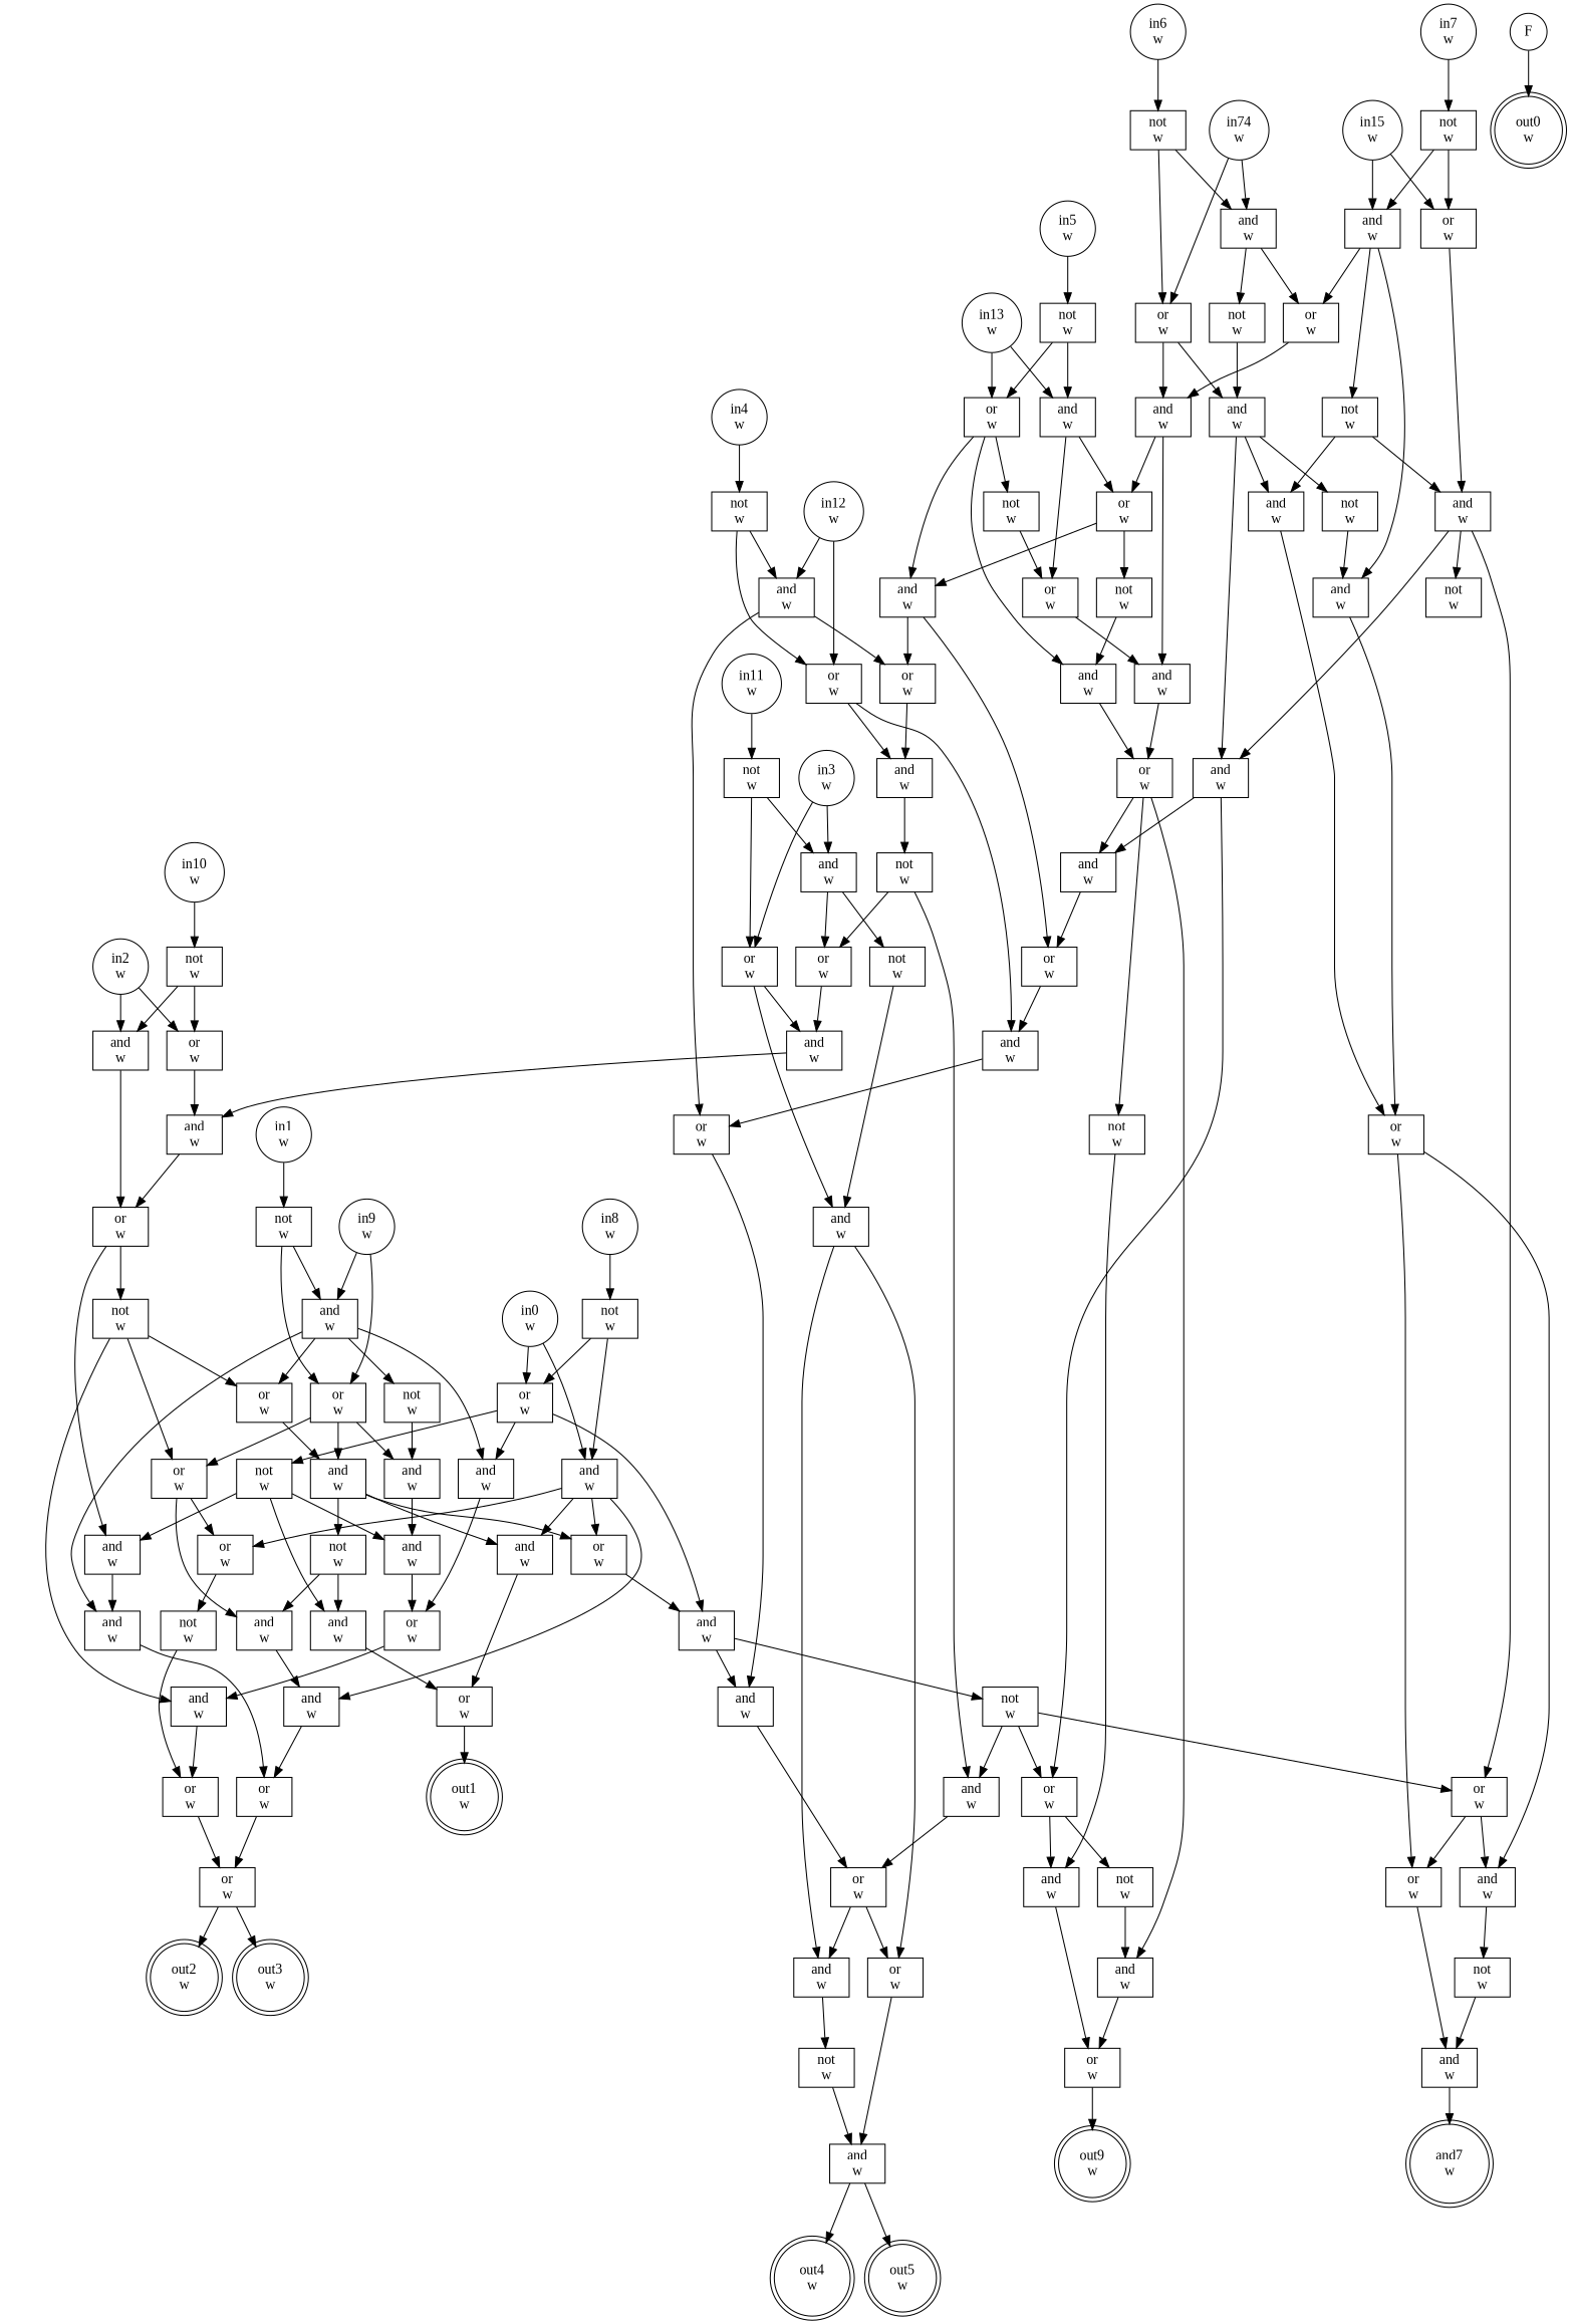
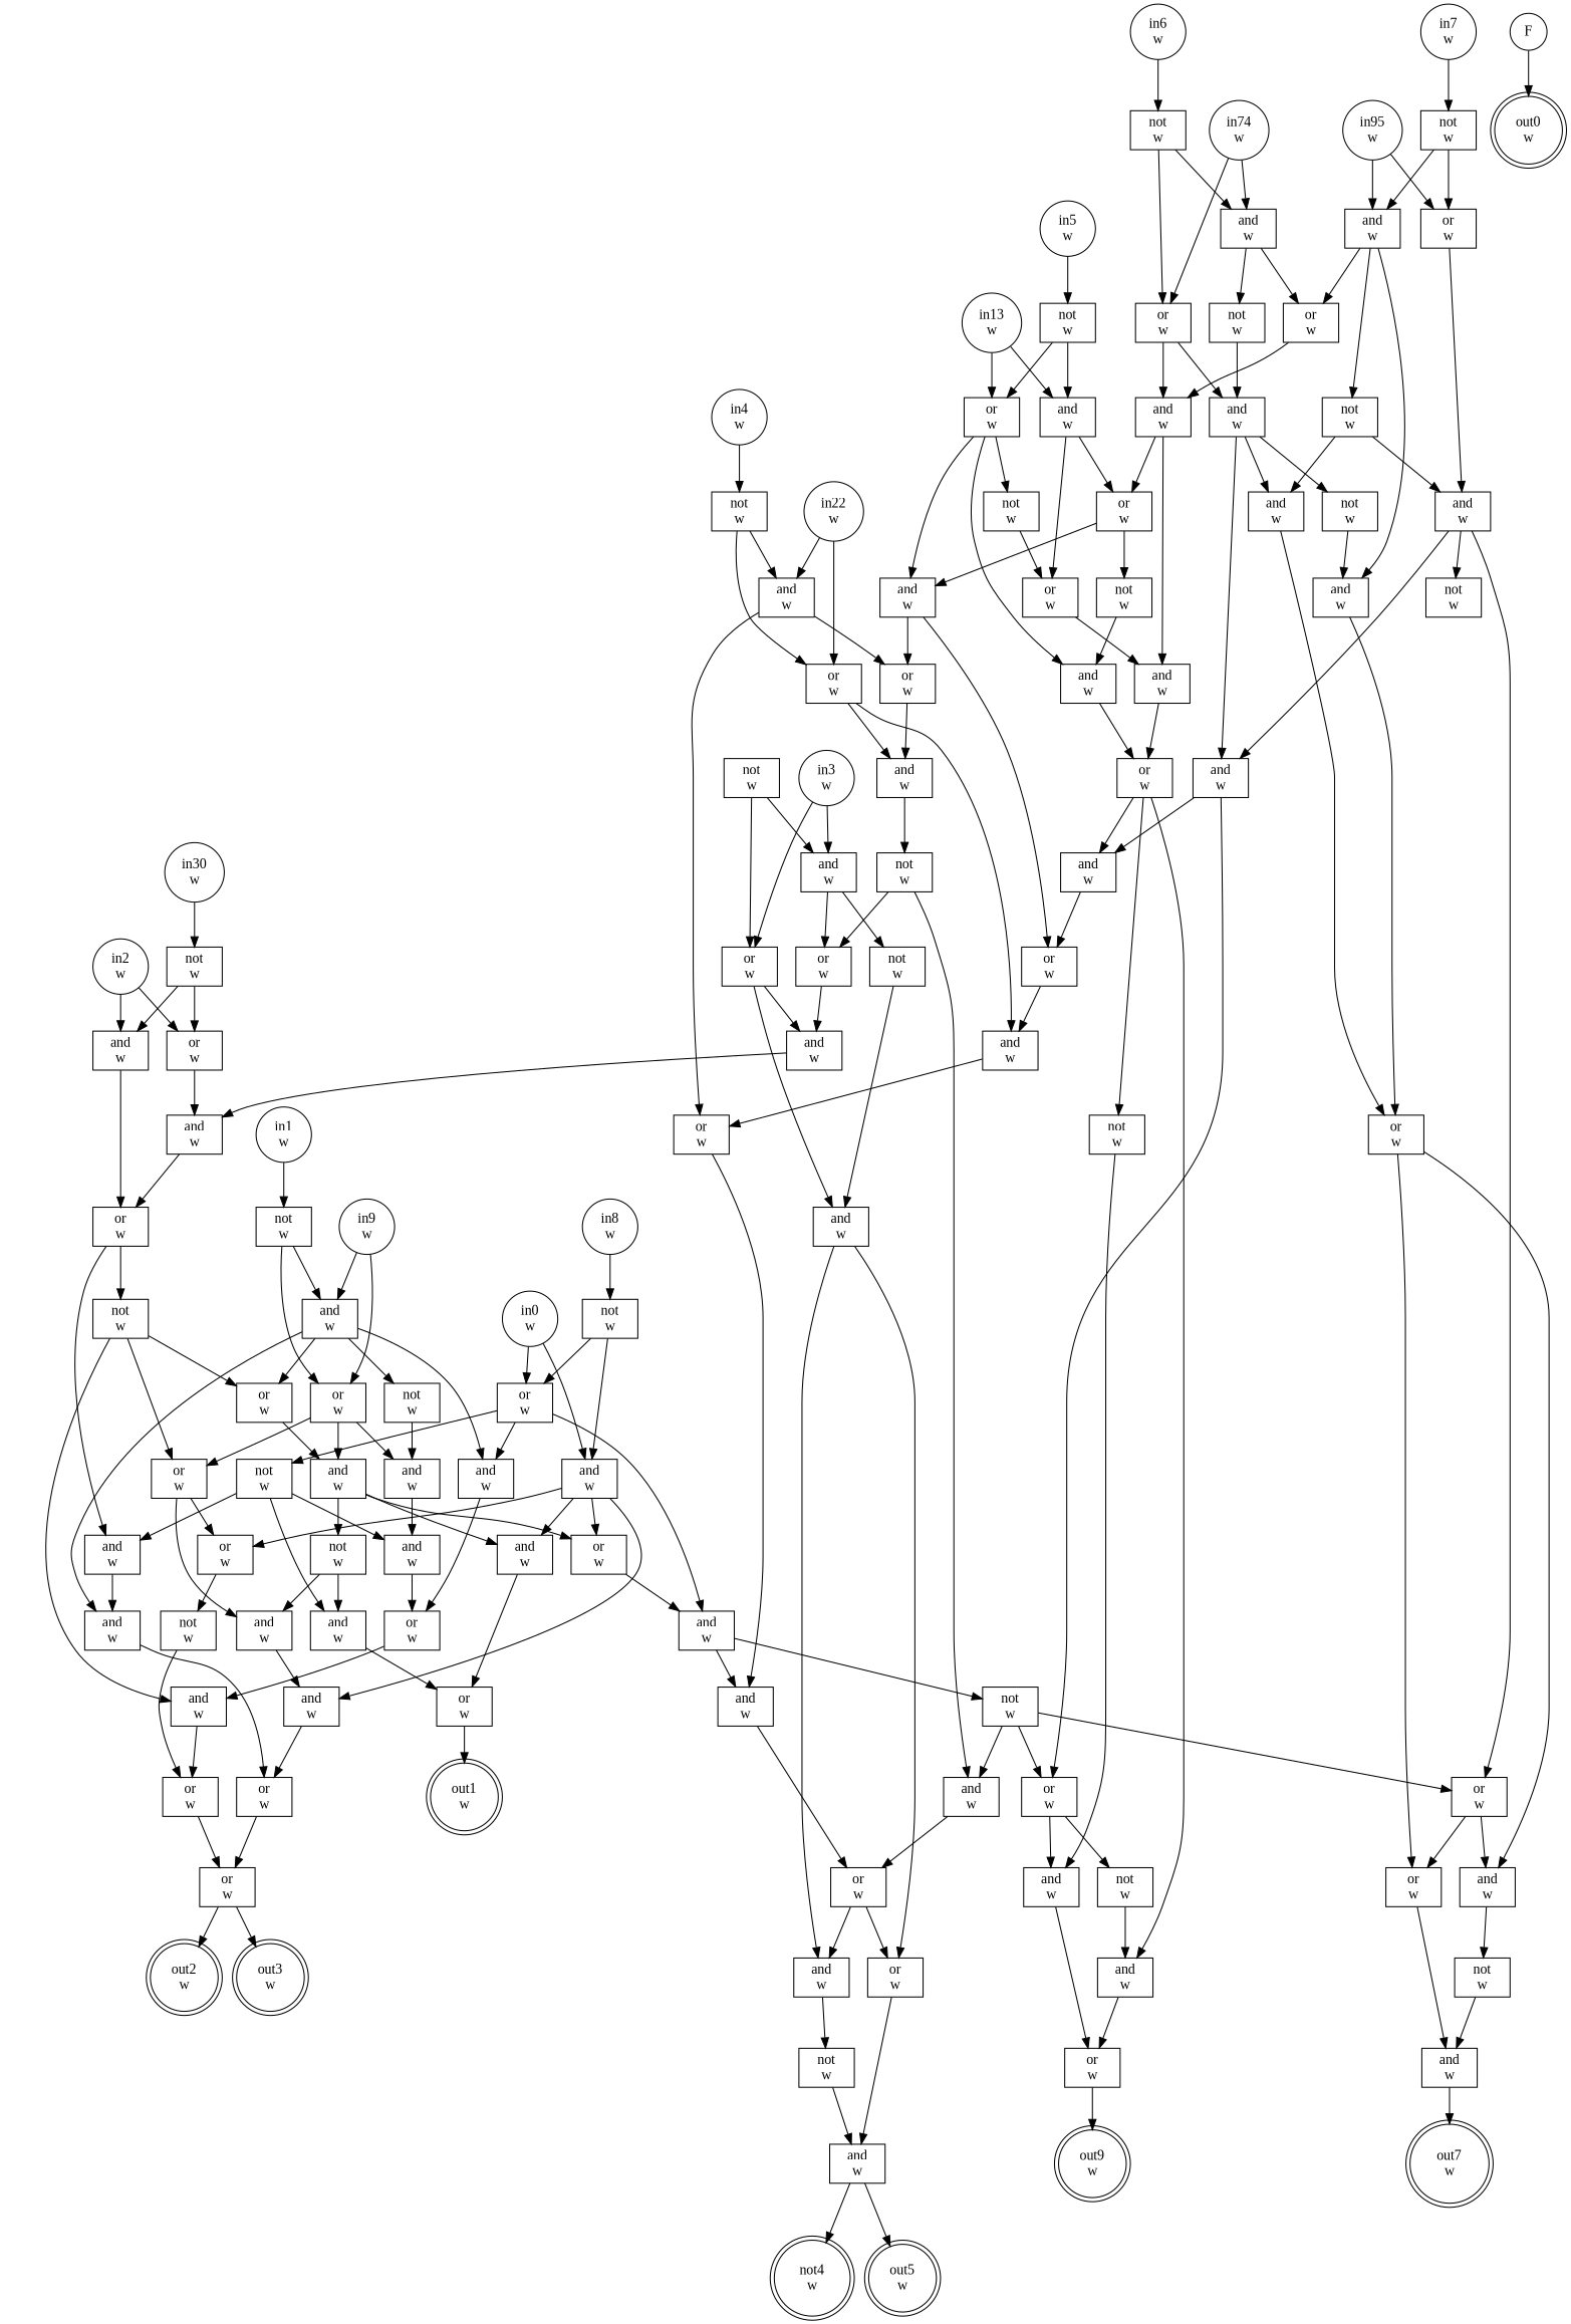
  digraph {
    fontname="Liberation Serif"
    node [fillcolor=white fontname="Liberation Serif" shape=rect style=filled]
    edge [fontcolor=forestgreen fontname="Liberation Serif"]
    n1 [label="in0\nw" shape=circle]
    n2 [label="and\nw"]
    n3 [label="or\nw"]
    n4 [label="or\nw"]
    n5 [label="or\nw"]
    n6 [label="and\nw"]
    n7 [label="and\nw"]
    n8 [label="and\nw"]
    n9 [label="and\nw"]
    n10 [label="not\nw"]
    n11 [label="in1\nw" shape=circle]
    n12 [label="not\nw"]
    n13 [label="or\nw"]
    n14 [label="and\nw"]
    n15 [label="in2\nw" shape=circle]
    n16 [label="or\nw"]
    n17 [label="and\nw"]
    n18 [label="and\nw"]
    n19 [label="or\nw"]
    n20 [label="in3\nw" shape=circle]
    n21 [label="and\nw"]
    n22 [label="or\nw"]
    n23 [label="or\nw"]
    n24 [label="not\nw"]
    n25 [label="and\nw"]
    n26 [label="and\nw"]
    n27 [label="in4\nw" shape=circle]
    n28 [label="not\nw"]
    n29 [label="and\nw"]
    n30 [label="or\nw"]
    n31 [label="in5\nw" shape=circle]
    n32 [label="not\nw"]
    n33 [label="or\nw"]
    n34 [label="and\nw"]
    n35 [label="in6\nw" shape=circle]
    n36 [label="not\nw"]
    n37 [label="and\nw"]
    n38 [label="or\nw"]
    n39 [label="in7\nw" shape=circle]
    n40 [label="not\nw"]
    n41 [label="and\nw"]
    n42 [label="or\nw"]
    n43 [label="in8\nw" shape=circle]
    n44 [label="not\nw"]
    n45 [label="in9\nw" shape=circle]
    n46 [label="or\nw"]
    n47 [label="and\nw"]
    n48 [label="and\nw"]
    n49 [label="or\nw"]
    n50 [label="not\nw"]
    n51 [label="and\nw"]
-   n52 [label="in10\nw" shape=circle]
+   n52 [label="in30\nw" shape=circle]
    n53 [label="not\nw"]
-   n54 [label="in11\nw" shape=circle]
    n55 [label="not\nw"]
-   n56 [label="in12\nw" shape=circle]
+   n56 [label="in22\nw" shape=circle]
    n57 [label="or\nw"]
    n58 [label="or\nw"]
    n59 [label="and\nw"]
    n60 [label="and\nw"]
    n61 [label="in13\nw" shape=circle]
    n62 [label="not\nw"]
    n63 [label="and\nw"]
    n64 [label="and\nw"]
    n65 [label="or\nw"]
    n66 [label="or\nw"]
    n67 [label="in74\nw" shape=circle]
    n68 [label="or\nw"]
    n69 [label="not\nw"]
    n70 [label="and\nw"]
    n71 [label="and\nw"]
-   n72 [label="in15\nw" shape=circle]
+   n72 [label="in95\nw" shape=circle]
    n73 [label="not\nw"]
    n74 [label="and\nw"]
    n75 [label="and\nw"]
    n76 [label=F shape=circle]
    n77 [label="out0\nw" shape=doublecircle]
    n78 [label="and\nw"]
    n79 [label="or\nw"]
    n80 [label="not\nw"]
    n81 [label="and\nw"]
    n82 [label="or\nw"]
    n83 [label="and\nw"]
    n84 [label="or\nw"]
    n85 [label="and\nw"]
    n86 [label="or\nw"]
    n87 [label="and\nw"]
    n88 [label="not\nw"]
    n89 [label="not\nw"]
    n90 [label="or\nw"]
    n91 [label="or\nw"]
    n92 [label="and\nw"]
    n93 [label="not\nw"]
    n94 [label="not\nw"]
    n95 [label="and\nw"]
    n96 [label="not\nw"]
    n97 [label="and\nw"]
    n98 [label="or\nw"]
    n99 [label="and\nw"]
    n100 [label="not\nw"]
    n101 [label="and\nw"]
    n102 [label="or\nw"]
    n103 [label="or\nw"]
    n104 [label="and\nw"]
    n105 [label="and\nw"]
    n106 [label="not\nw"]
    n107 [label="not\nw"]
    n108 [label="and\nw"]
    n109 [label="and\nw"]
    n110 [label="and\nw"]
    n111 [label="or\nw"]
    n112 [label="not\nw"]
    n113 [label="and\nw"]
    n114 [label="not\nw"]
    n115 [label="or\nw"]
    n116 [label="or\nw"]
    n117 [label="and\nw"]
    n118 [label="or\nw"]
    n119 [label="not\nw"]
    n120 [label="or\nw"]
    n121 [label="out1\nw" shape=doublecircle]
-   n122 [label="and7\nw" shape=doublecircle]
+   n122 [label="out7\nw" shape=doublecircle]
    n123 [label="out9\nw" shape=doublecircle]
-   n124 [label="out4\nw" shape=doublecircle]
+   n124 [label="not4\nw" shape=doublecircle]
    n125 [label="out5\nw" shape=doublecircle]
    n126 [label="out2\nw" shape=doublecircle]
    n127 [label="out3\nw" shape=doublecircle]
    n1 -> n2
    n1 -> n3
    n2 -> n4
    n2 -> n5
    n2 -> n6
    n2 -> n7
    n3 -> n8
    n3 -> n9
    n3 -> n10
    n4 -> n114
    n5 -> n9
    n6 -> n118
    n7 -> n116
    n8 -> n115
    n9 -> n99
    n9 -> n119
    n10 -> n108
    n10 -> n113
    n10 -> n117
    n11 -> n12
    n12 -> n13
    n12 -> n14
    n13 -> n46
    n13 -> n47
    n13 -> n48
    n14 -> n8
    n14 -> n49
    n14 -> n50
    n14 -> n51
    n15 -> n16
    n15 -> n17
    n16 -> n18
    n17 -> n19
    n18 -> n19
    n19 -> n107
    n19 -> n108
    n20 -> n21
    n20 -> n22
    n21 -> n23
    n21 -> n24
    n22 -> n25
    n22 -> n26
    n23 -> n25
    n24 -> n26
    n25 -> n18
    n26 -> n103
    n26 -> n104
    n27 -> n28
    n28 -> n29
    n28 -> n30
    n29 -> n57
    n29 -> n58
    n30 -> n59
    n30 -> n60
    n31 -> n32
    n32 -> n33
    n32 -> n34
    n33 -> n62
    n33 -> n63
    n33 -> n64
    n34 -> n65
    n34 -> n66
    n35 -> n36
    n36 -> n37
    n36 -> n38
    n37 -> n68
    n37 -> n69
    n38 -> n70
    n38 -> n71
    n39 -> n40
    n40 -> n41
    n40 -> n42
    n41 -> n68
    n41 -> n73
    n41 -> n74
    n42 -> n75
    n43 -> n44
    n44 -> n2
    n44 -> n3
    n45 -> n13
    n45 -> n14
    n46 -> n4
    n46 -> n110
    n47 -> n5
    n47 -> n6
    n47 -> n112
    n48 -> n113
    n49 -> n47
    n50 -> n48
    n51 -> n116
    n52 -> n53
    n53 -> n16
    n53 -> n17
-   n54 -> n55
    n55 -> n21
    n55 -> n22
    n56 -> n29
    n56 -> n30
    n57 -> n60
    n58 -> n99
    n59 -> n58
    n60 -> n100
    n61 -> n33
    n61 -> n34
    n62 -> n66
    n63 -> n57
    n63 -> n91
    n64 -> n90
    n65 -> n63
    n65 -> n89
    n66 -> n87
    n67 -> n37
    n67 -> n38
    n68 -> n70
    n69 -> n71
    n70 -> n65
    n70 -> n87
    n71 -> n78
    n71 -> n81
    n71 -> n88
    n72 -> n41
    n72 -> n42
    n73 -> n75
    n73 -> n78
    n74 -> n79
    n75 -> n80
    n75 -> n81
    n75 -> n82
    n76 -> n77
    n78 -> n79
    n79 -> n85
    n79 -> n86
    n81 -> n83
    n81 -> n84
    n82 -> n85
    n82 -> n86
    n83 -> n91
    n84 -> n92
    n84 -> n93
    n85 -> n94
    n86 -> n95
    n87 -> n90
    n88 -> n74
    n89 -> n64
    n90 -> n83
    n90 -> n96
    n90 -> n97
    n91 -> n59
    n92 -> n98
    n93 -> n97
    n94 -> n95
    n95 -> n122
    n96 -> n92
    n97 -> n98
    n98 -> n123
    n99 -> n102
    n100 -> n23
    n100 -> n101
    n101 -> n102
    n102 -> n103
    n102 -> n104
    n103 -> n105
    n104 -> n106
    n105 -> n124
    n105 -> n125
    n106 -> n105
    n107 -> n46
    n107 -> n49
    n107 -> n109
    n108 -> n51
    n109 -> n111
    n110 -> n7
    n111 -> n120
    n112 -> n110
    n112 -> n117
    n113 -> n115
    n114 -> n111
    n115 -> n109
    n116 -> n120
    n117 -> n118
    n118 -> n121
    n119 -> n82
    n119 -> n84
    n119 -> n101
    n120 -> n126
    n120 -> n127
  }
